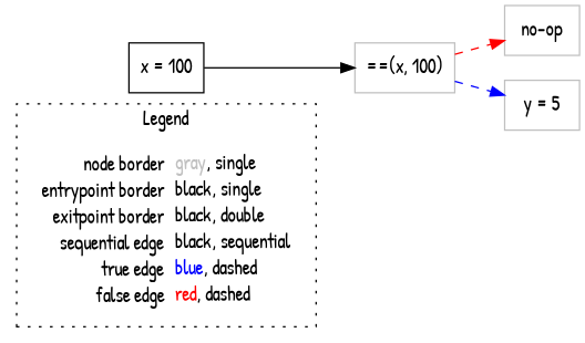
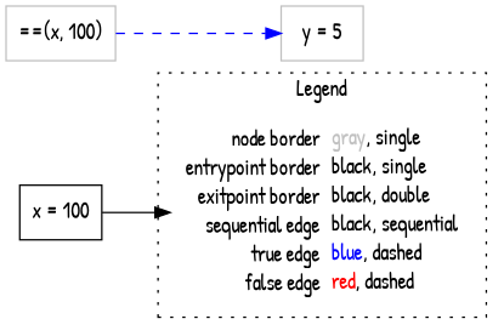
  digraph {
    fontname="Patrick Hand"
    rankdir=LR
    node [fontname="Patrick Hand" shape=rect color=gray]
    edge [fontname="Patrick Hand" style=dashed]
    n1 [label=<<table border="0" cellpadding="2" cellspacing="0" cellborder="0"><tr><td align="right">node border&nbsp;</td><td align="left"><font color="gray">gray</font>, single</td></tr><tr><td align="right">entrypoint border&nbsp;</td><td align="left"><font color="black">black</font>, single</td></tr><tr><td align="right">exitpoint border&nbsp;</td><td align="left"><font color="black">black</font>, double</td></tr><tr><td align="right">sequential edge&nbsp;</td><td align="left"><font color="black">black</font>, sequential</td></tr><tr><td align="right">true edge&nbsp;</td><td align="left"><font color="blue">blue</font>, dashed</td></tr><tr><td align="right">false edge&nbsp;</td><td align="left"><font color="red">red</font>, dashed</td></tr></table>> shape=plaintext color=""]
    n2 [color=black label=<x = 100>]
    n3 [label=<==(x, 100)>]
-   n4 [label=<no-op>]
    n5 [label=<y = 5>]
    subgraph cluster_1 {
      label=Legend
      style=dotted
      n1
    }
-   n2 -> n3 [color=black style=""]
-   n3 -> n4 [color=red]
+   n2 -> n1 [color=black style=""]
    n3 -> n5 [color=blue]
  }
